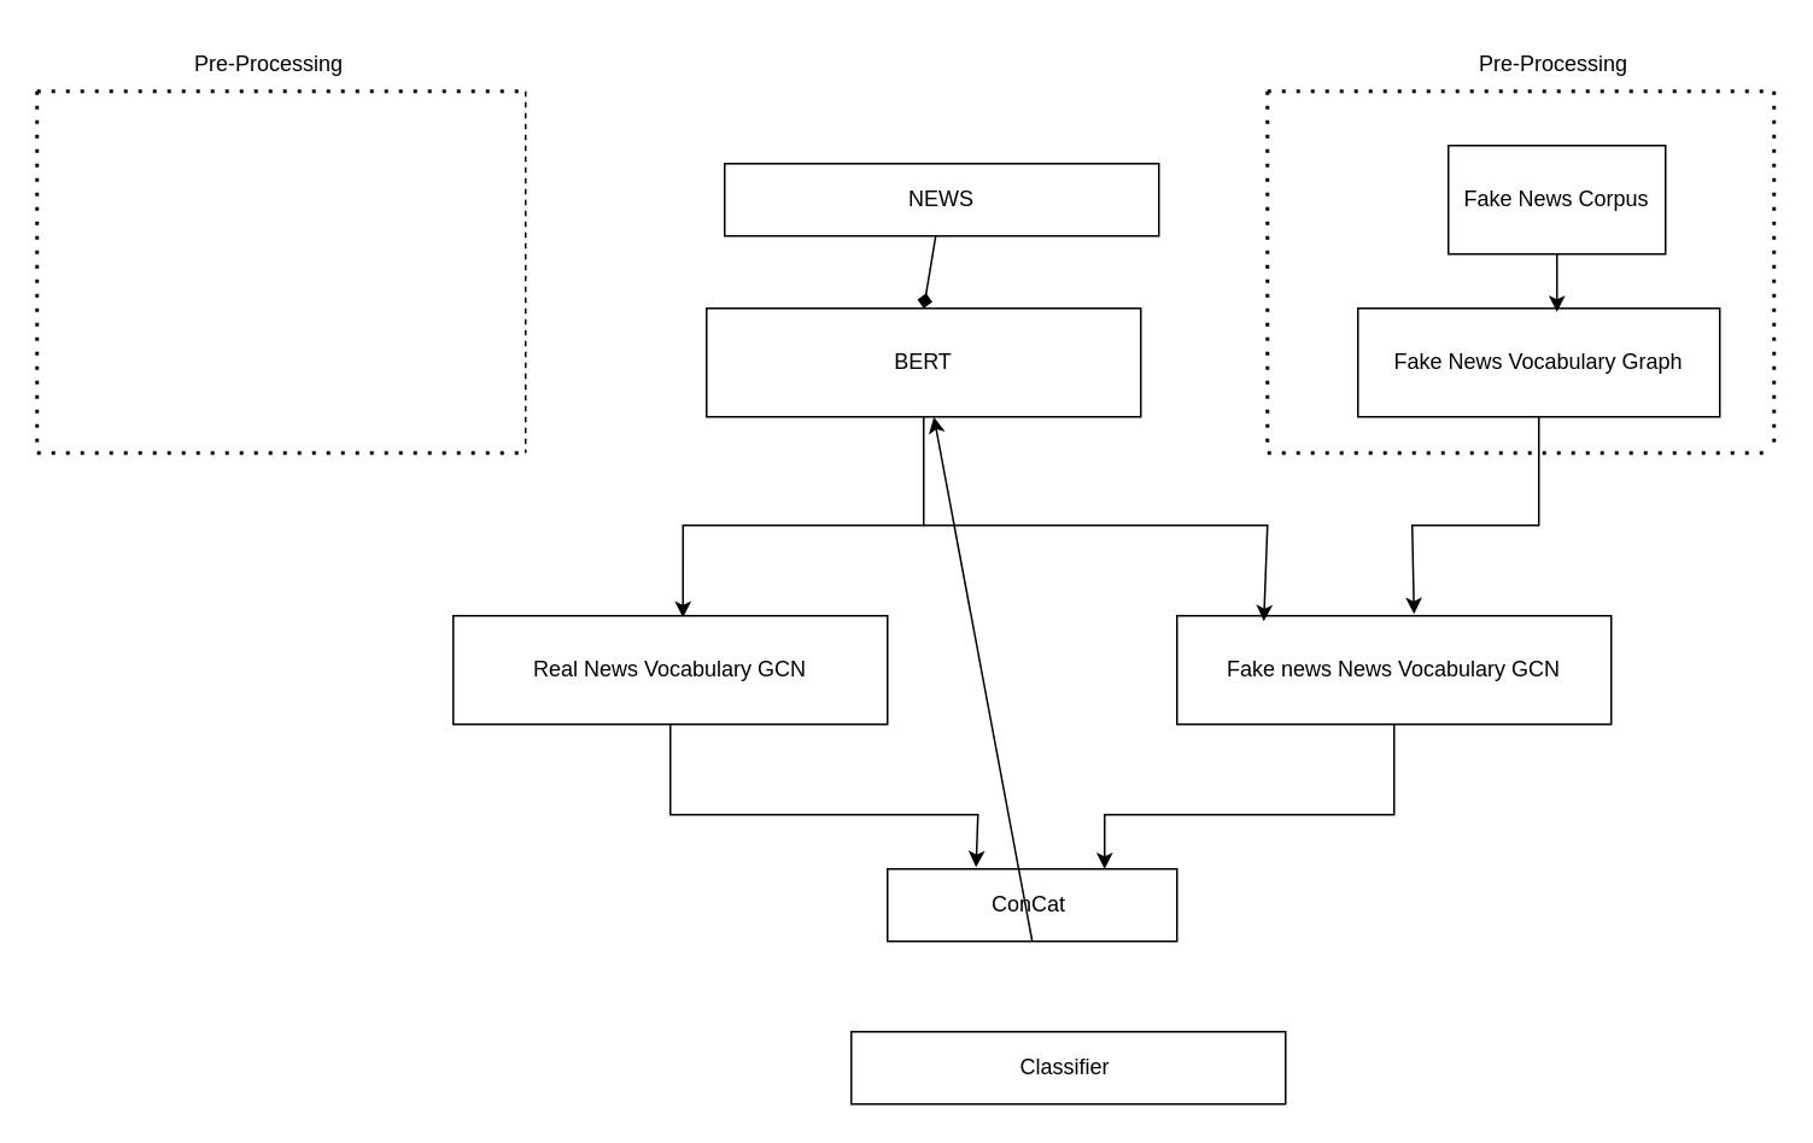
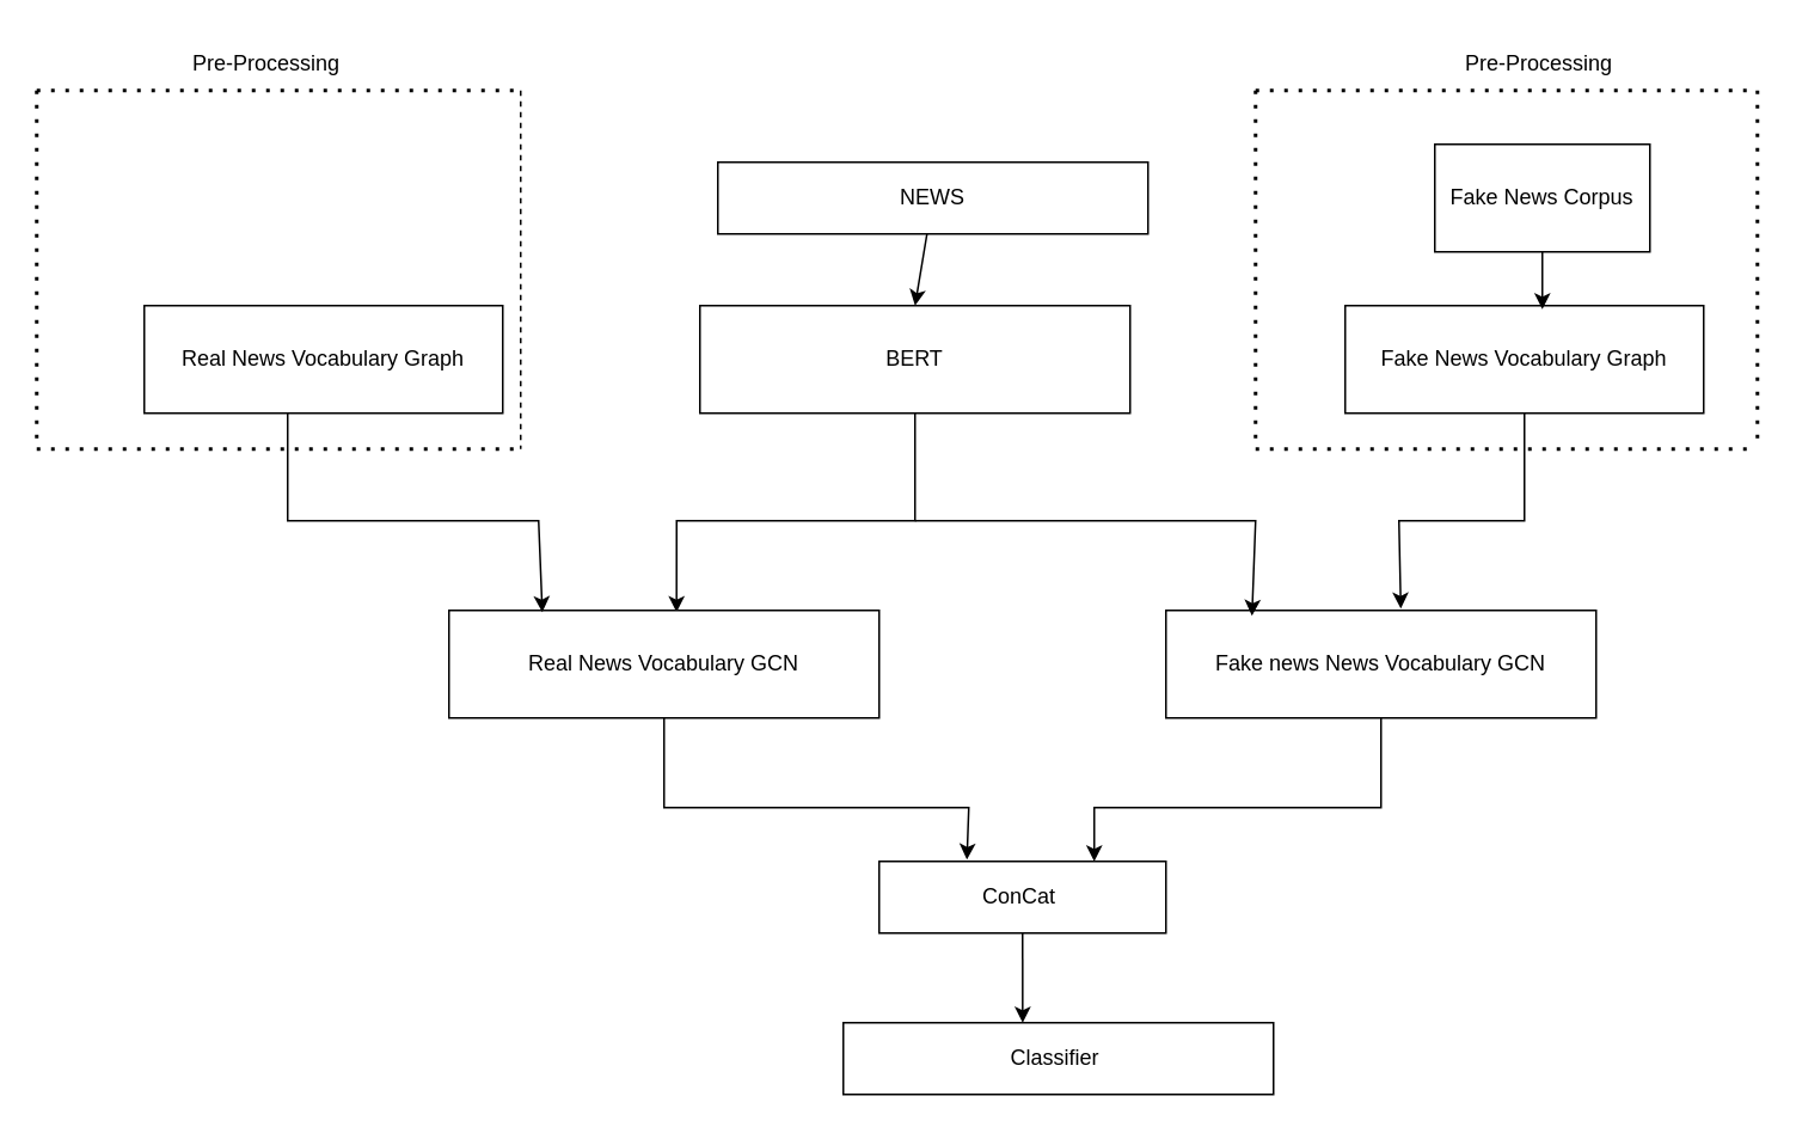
  <mxCell id="0" />
  <mxCell id="1" parent="0" />
  <mxCell id="2" value="NEWS" style="rounded=0;whiteSpace=wrap;html=1;" vertex="1" parent="1"><mxGeometry x="400" y="90" width="240" height="40" as="geometry" /></mxCell>
- <mxCell id="3" value="" style="endArrow=diamond;html=1;rounded=0;entryX=0.5;entryY=0;entryDx=0;entryDy=0;entryPerimeter=0;" edge="1" parent="1" source="2" target="4"><mxGeometry width="50" height="50" relative="1" as="geometry"><mxPoint x="610" y="430" as="sourcePoint" /><mxPoint x="620" y="170" as="targetPoint" /></mxGeometry></mxCell>
+ <mxCell id="3" value="" style="endArrow=classic;html=1;rounded=0;entryX=0.5;entryY=0;entryDx=0;entryDy=0;entryPerimeter=0;" edge="1" parent="1" source="2" target="4"><mxGeometry width="50" height="50" relative="1" as="geometry"><mxPoint x="610" y="430" as="sourcePoint" /><mxPoint x="620" y="170" as="targetPoint" /></mxGeometry></mxCell>
  <mxCell id="4" value="BERT" style="rounded=0;whiteSpace=wrap;html=1;" vertex="1" parent="1"><mxGeometry x="390" y="170" width="240" height="60" as="geometry" /></mxCell>
  <mxCell id="5" value="" style="endArrow=classic;html=1;rounded=0;exitX=0.5;exitY=1;exitDx=0;exitDy=0;entryX=0.529;entryY=0.017;entryDx=0;entryDy=0;entryPerimeter=0;" edge="1" parent="1" source="4" target="6"><mxGeometry width="50" height="50" relative="1" as="geometry"><mxPoint x="610" y="430" as="sourcePoint" /><mxPoint x="741" y="290" as="targetPoint" /><Array as="points"><mxPoint x="510" y="290" /><mxPoint x="377" y="290" /></Array></mxGeometry></mxCell>
  <mxCell id="6" value="Real News Vocabulary GCN" style="rounded=0;whiteSpace=wrap;html=1;" vertex="1" parent="1"><mxGeometry x="250" y="340" width="240" height="60" as="geometry" /></mxCell>
+ <mxCell id="7" value="Real News Vocabulary Graph" style="rounded=0;whiteSpace=wrap;html=1;" vertex="1" parent="1"><mxGeometry x="80" y="170" width="200" height="60" as="geometry" /></mxCell>
+ <mxCell id="8" value="" style="endArrow=classic;html=1;rounded=0;exitX=0.4;exitY=1;exitDx=0;exitDy=0;exitPerimeter=0;entryX=0.217;entryY=0.017;entryDx=0;entryDy=0;entryPerimeter=0;" edge="1" parent="1" source="7" target="6"><mxGeometry width="50" height="50" relative="1" as="geometry"><mxPoint x="610" y="430" as="sourcePoint" /><mxPoint x="660" y="380" as="targetPoint" /><Array as="points"><mxPoint x="160" y="290" /><mxPoint x="210" y="290" /><mxPoint x="300" y="290" /></Array></mxGeometry></mxCell>
  <mxCell id="9" value="" style="endArrow=classic;html=1;rounded=0;exitX=0.5;exitY=1;exitDx=0;exitDy=0;entryX=0.306;entryY=-0.025;entryDx=0;entryDy=0;entryPerimeter=0;" edge="1" parent="1" source="6" target="15"><mxGeometry width="50" height="50" relative="1" as="geometry"><mxPoint x="610" y="430" as="sourcePoint" /><mxPoint x="500" y="460" as="targetPoint" /><Array as="points"><mxPoint x="370" y="450" /><mxPoint x="540" y="450" /></Array></mxGeometry></mxCell>
  <mxCell id="10" value="Classifier&amp;nbsp;" style="rounded=0;whiteSpace=wrap;html=1;" vertex="1" parent="1"><mxGeometry x="470" y="570" width="240" height="40" as="geometry" /></mxCell>
  <mxCell id="11" value="Fake news News Vocabulary GCN" style="rounded=0;whiteSpace=wrap;html=1;" vertex="1" parent="1"><mxGeometry x="650" y="340" width="240" height="60" as="geometry" /></mxCell>
  <mxCell id="12" value="Fake News Vocabulary Graph" style="rounded=0;whiteSpace=wrap;html=1;" vertex="1" parent="1"><mxGeometry x="750" y="170" width="200" height="60" as="geometry" /></mxCell>
  <mxCell id="13" value="" style="endArrow=classic;html=1;rounded=0;exitX=0.5;exitY=1;exitDx=0;exitDy=0;entryX=0.546;entryY=-0.017;entryDx=0;entryDy=0;entryPerimeter=0;" edge="1" parent="1" source="12" target="11"><mxGeometry width="50" height="50" relative="1" as="geometry"><mxPoint x="610" y="430" as="sourcePoint" /><mxPoint x="660" y="380" as="targetPoint" /><Array as="points"><mxPoint x="850" y="290" /><mxPoint x="780" y="290" /></Array></mxGeometry></mxCell>
  <mxCell id="14" value="" style="endArrow=classic;html=1;rounded=0;entryX=0.2;entryY=0.05;entryDx=0;entryDy=0;entryPerimeter=0;" edge="1" parent="1" target="11"><mxGeometry width="50" height="50" relative="1" as="geometry"><mxPoint x="510" y="290" as="sourcePoint" /><mxPoint x="660" y="380" as="targetPoint" /><Array as="points"><mxPoint x="700" y="290" /></Array></mxGeometry></mxCell>
  <mxCell id="15" value="ConCat&amp;nbsp;" style="rounded=0;whiteSpace=wrap;html=1;" vertex="1" parent="1"><mxGeometry x="490" y="480" width="160" height="40" as="geometry" /></mxCell>
  <mxCell id="16" value="" style="endArrow=classic;html=1;rounded=0;entryX=0.75;entryY=0;entryDx=0;entryDy=0;exitX=0.5;exitY=1;exitDx=0;exitDy=0;" edge="1" parent="1" source="11" target="15"><mxGeometry width="50" height="50" relative="1" as="geometry"><mxPoint x="610" y="450" as="sourcePoint" /><mxPoint x="660" y="380" as="targetPoint" /><Array as="points"><mxPoint x="770" y="450" /><mxPoint x="610" y="450" /></Array></mxGeometry></mxCell>
  <mxCell id="17" value="Fake News Corpus" style="rounded=0;whiteSpace=wrap;html=1;" vertex="1" parent="1"><mxGeometry x="800" y="80" width="120" height="60" as="geometry" /></mxCell>
  <mxCell id="18" value="" style="endArrow=classic;html=1;rounded=0;exitX=0.5;exitY=1;exitDx=0;exitDy=0;" edge="1" parent="1" source="17"><mxGeometry width="50" height="50" relative="1" as="geometry"><mxPoint x="610" y="430" as="sourcePoint" /><mxPoint x="860" y="172" as="targetPoint" /></mxGeometry></mxCell>
- <mxCell id="19" value="" style="endArrow=classic;html=1;rounded=0;exitX=0.5;exitY=1;exitDx=0;exitDy=0;" edge="1" parent="1" source="15" target="4"><mxGeometry width="50" height="50" relative="1" as="geometry"><mxPoint x="610" y="430" as="sourcePoint" /><mxPoint x="660" y="380" as="targetPoint" /></mxGeometry></mxCell>
+ <mxCell id="19" value="" style="endArrow=classic;html=1;rounded=0;exitX=0.5;exitY=1;exitDx=0;exitDy=0;entryX=0.417;entryY=0;entryDx=0;entryDy=0;entryPerimeter=0;" edge="1" parent="1" source="15" target="10"><mxGeometry width="50" height="50" relative="1" as="geometry"><mxPoint x="610" y="430" as="sourcePoint" /><mxPoint x="660" y="380" as="targetPoint" /></mxGeometry></mxCell>
  <mxCell id="20" value="" style="endArrow=none;dashed=1;html=1;dashPattern=1 3;strokeWidth=2;rounded=0;" edge="1" parent="1"><mxGeometry width="50" height="50" relative="1" as="geometry"><mxPoint x="20" y="50" as="sourcePoint" /><mxPoint x="290" y="50" as="targetPoint" /></mxGeometry></mxCell>
  <mxCell id="21" value="" style="endArrow=none;dashed=1;html=1;dashPattern=1 3;strokeWidth=2;rounded=0;" edge="1" parent="1"><mxGeometry width="50" height="50" relative="1" as="geometry"><mxPoint x="20" y="50" as="sourcePoint" /><mxPoint x="20" y="250" as="targetPoint" /></mxGeometry></mxCell>
  <mxCell id="22" value="" style="endArrow=none;dashed=1;html=1;dashPattern=1 3;strokeWidth=2;rounded=0;" edge="1" parent="1"><mxGeometry width="50" height="50" relative="1" as="geometry"><mxPoint x="20" y="250" as="sourcePoint" /><mxPoint x="290" y="250" as="targetPoint" /></mxGeometry></mxCell>
  <mxCell id="23" value="" style="endArrow=none;dashed=1;html=1;rounded=0;" edge="1" parent="1"><mxGeometry width="50" height="50" relative="1" as="geometry"><mxPoint x="290" y="50" as="sourcePoint" /><mxPoint x="290" y="250" as="targetPoint" /></mxGeometry></mxCell>
  <mxCell id="24" value="" style="endArrow=none;dashed=1;html=1;dashPattern=1 3;strokeWidth=2;rounded=0;" edge="1" parent="1"><mxGeometry width="50" height="50" relative="1" as="geometry"><mxPoint x="700" y="50" as="sourcePoint" /><mxPoint x="700" y="250" as="targetPoint" /></mxGeometry></mxCell>
  <mxCell id="25" value="" style="endArrow=none;dashed=1;html=1;dashPattern=1 3;strokeWidth=2;rounded=0;" edge="1" parent="1"><mxGeometry width="50" height="50" relative="1" as="geometry"><mxPoint x="700" y="250" as="sourcePoint" /><mxPoint x="980" y="250" as="targetPoint" /></mxGeometry></mxCell>
  <mxCell id="26" value="" style="endArrow=none;dashed=1;html=1;dashPattern=1 3;strokeWidth=2;rounded=0;" edge="1" parent="1"><mxGeometry width="50" height="50" relative="1" as="geometry"><mxPoint x="700" y="50" as="sourcePoint" /><mxPoint x="980" y="50" as="targetPoint" /></mxGeometry></mxCell>
  <mxCell id="27" value="" style="endArrow=none;dashed=1;html=1;dashPattern=1 3;strokeWidth=2;rounded=0;" edge="1" parent="1"><mxGeometry width="50" height="50" relative="1" as="geometry"><mxPoint x="980" y="50" as="sourcePoint" /><mxPoint x="980" y="250" as="targetPoint" /></mxGeometry></mxCell>
  <mxCell id="28" value="Pre-Processing&amp;nbsp;" style="text;html=1;strokeColor=none;fillColor=none;align=center;verticalAlign=middle;whiteSpace=wrap;rounded=0;" vertex="1" parent="1"><mxGeometry x="100" y="20" width="100" height="30" as="geometry" /></mxCell>
  <mxCell id="29" value="Pre-Processing&amp;nbsp;" style="text;html=1;strokeColor=none;fillColor=none;align=center;verticalAlign=middle;whiteSpace=wrap;rounded=0;" vertex="1" parent="1"><mxGeometry x="810" y="20" width="100" height="30" as="geometry" /></mxCell>
